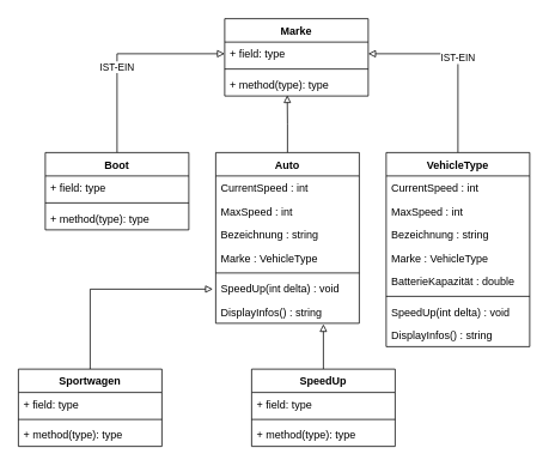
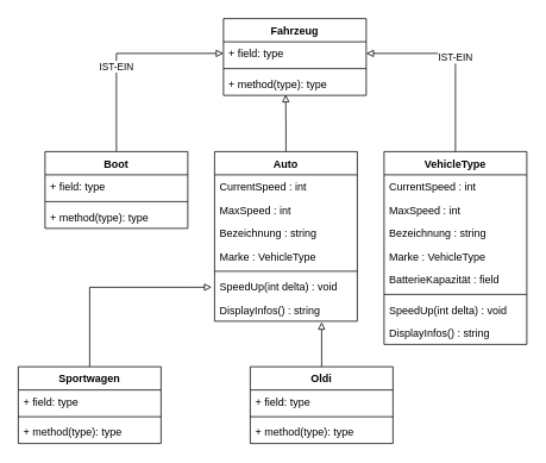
  <mxCell id="0" />
  <mxCell id="1" parent="0" />
  <mxCell id="2" style="edgeStyle=orthogonalEdgeStyle;rounded=0;orthogonalLoop=1;jettySize=auto;html=1;entryX=0.436;entryY=0.971;entryDx=0;entryDy=0;entryPerimeter=0;endArrow=block;endFill=0;" edge="1" parent="1" source="3" target="29"><mxGeometry relative="1" as="geometry" /></mxCell>
  <mxCell id="3" value="Auto" style="swimlane;fontStyle=1;align=center;verticalAlign=top;childLayout=stackLayout;horizontal=1;startSize=26;horizontalStack=0;resizeParent=1;resizeParentMax=0;resizeLast=0;collapsible=1;marginBottom=0;" vertex="1" parent="1"><mxGeometry x="240" y="169" width="160" height="190" as="geometry" /></mxCell>
  <mxCell id="4" value="CurrentSpeed : int" style="text;strokeColor=none;fillColor=none;align=left;verticalAlign=top;spacingLeft=4;spacingRight=4;overflow=hidden;rotatable=0;points=[[0,0.5],[1,0.5]];portConstraint=eastwest;" vertex="1" parent="3"><mxGeometry y="26" width="160" height="26" as="geometry" /></mxCell>
  <mxCell id="5" value="MaxSpeed : int" style="text;strokeColor=none;fillColor=none;align=left;verticalAlign=top;spacingLeft=4;spacingRight=4;overflow=hidden;rotatable=0;points=[[0,0.5],[1,0.5]];portConstraint=eastwest;" vertex="1" parent="3"><mxGeometry y="52" width="160" height="26" as="geometry" /></mxCell>
  <mxCell id="6" value="Bezeichnung : string" style="text;strokeColor=none;fillColor=none;align=left;verticalAlign=top;spacingLeft=4;spacingRight=4;overflow=hidden;rotatable=0;points=[[0,0.5],[1,0.5]];portConstraint=eastwest;" vertex="1" parent="3"><mxGeometry y="78" width="160" height="26" as="geometry" /></mxCell>
  <mxCell id="7" value="Marke : VehicleType " style="text;strokeColor=none;fillColor=none;align=left;verticalAlign=top;spacingLeft=4;spacingRight=4;overflow=hidden;rotatable=0;points=[[0,0.5],[1,0.5]];portConstraint=eastwest;" vertex="1" parent="3"><mxGeometry y="104" width="160" height="26" as="geometry" /></mxCell>
  <mxCell id="8" value="" style="line;strokeWidth=1;fillColor=none;align=left;verticalAlign=middle;spacingTop=-1;spacingLeft=3;spacingRight=3;rotatable=0;labelPosition=right;points=[];portConstraint=eastwest;" vertex="1" parent="3"><mxGeometry y="130" width="160" height="8" as="geometry" /></mxCell>
  <mxCell id="9" value="SpeedUp(int delta) : void" style="text;strokeColor=none;fillColor=none;align=left;verticalAlign=top;spacingLeft=4;spacingRight=4;overflow=hidden;rotatable=0;points=[[0,0.5],[1,0.5]];portConstraint=eastwest;" vertex="1" parent="3"><mxGeometry y="138" width="160" height="26" as="geometry" /></mxCell>
  <mxCell id="10" value="DisplayInfos() : string" style="text;strokeColor=none;fillColor=none;align=left;verticalAlign=top;spacingLeft=4;spacingRight=4;overflow=hidden;rotatable=0;points=[[0,0.5],[1,0.5]];portConstraint=eastwest;" vertex="1" parent="3"><mxGeometry y="164" width="160" height="26" as="geometry" /></mxCell>
  <mxCell id="11" value="IST-EIN" style="edgeStyle=orthogonalEdgeStyle;rounded=0;orthogonalLoop=1;jettySize=auto;html=1;entryX=1;entryY=0.5;entryDx=0;entryDy=0;endArrow=block;endFill=0;" edge="1" parent="1" source="12" target="27"><mxGeometry relative="1" as="geometry" /></mxCell>
  <mxCell id="12" value="VehicleType" style="swimlane;fontStyle=1;align=center;verticalAlign=top;childLayout=stackLayout;horizontal=1;startSize=26;horizontalStack=0;resizeParent=1;resizeParentMax=0;resizeLast=0;collapsible=1;marginBottom=0;" vertex="1" parent="1"><mxGeometry x="430" y="169" width="160" height="216" as="geometry" /></mxCell>
  <mxCell id="13" value="CurrentSpeed : int" style="text;strokeColor=none;fillColor=none;align=left;verticalAlign=top;spacingLeft=4;spacingRight=4;overflow=hidden;rotatable=0;points=[[0,0.5],[1,0.5]];portConstraint=eastwest;" vertex="1" parent="12"><mxGeometry y="26" width="160" height="26" as="geometry" /></mxCell>
  <mxCell id="14" value="MaxSpeed : int" style="text;strokeColor=none;fillColor=none;align=left;verticalAlign=top;spacingLeft=4;spacingRight=4;overflow=hidden;rotatable=0;points=[[0,0.5],[1,0.5]];portConstraint=eastwest;" vertex="1" parent="12"><mxGeometry y="52" width="160" height="26" as="geometry" /></mxCell>
  <mxCell id="15" value="Bezeichnung : string" style="text;strokeColor=none;fillColor=none;align=left;verticalAlign=top;spacingLeft=4;spacingRight=4;overflow=hidden;rotatable=0;points=[[0,0.5],[1,0.5]];portConstraint=eastwest;" vertex="1" parent="12"><mxGeometry y="78" width="160" height="26" as="geometry" /></mxCell>
  <mxCell id="16" value="Marke : VehicleType " style="text;strokeColor=none;fillColor=none;align=left;verticalAlign=top;spacingLeft=4;spacingRight=4;overflow=hidden;rotatable=0;points=[[0,0.5],[1,0.5]];portConstraint=eastwest;" vertex="1" parent="12"><mxGeometry y="104" width="160" height="26" as="geometry" /></mxCell>
- <mxCell id="17" value="BatterieKapazität : double" style="text;strokeColor=none;fillColor=none;align=left;verticalAlign=top;spacingLeft=4;spacingRight=4;overflow=hidden;rotatable=0;points=[[0,0.5],[1,0.5]];portConstraint=eastwest;" vertex="1" parent="12"><mxGeometry y="130" width="160" height="26" as="geometry" /></mxCell>
+ <mxCell id="17" value="BatterieKapazität : field" style="text;strokeColor=none;fillColor=none;align=left;verticalAlign=top;spacingLeft=4;spacingRight=4;overflow=hidden;rotatable=0;points=[[0,0.5],[1,0.5]];portConstraint=eastwest;" vertex="1" parent="12"><mxGeometry y="130" width="160" height="26" as="geometry" /></mxCell>
  <mxCell id="18" value="" style="line;strokeWidth=1;fillColor=none;align=left;verticalAlign=middle;spacingTop=-1;spacingLeft=3;spacingRight=3;rotatable=0;labelPosition=right;points=[];portConstraint=eastwest;" vertex="1" parent="12"><mxGeometry y="156" width="160" height="8" as="geometry" /></mxCell>
  <mxCell id="19" value="SpeedUp(int delta) : void" style="text;strokeColor=none;fillColor=none;align=left;verticalAlign=top;spacingLeft=4;spacingRight=4;overflow=hidden;rotatable=0;points=[[0,0.5],[1,0.5]];portConstraint=eastwest;" vertex="1" parent="12"><mxGeometry y="164" width="160" height="26" as="geometry" /></mxCell>
  <mxCell id="20" value="DisplayInfos() : string" style="text;strokeColor=none;fillColor=none;align=left;verticalAlign=top;spacingLeft=4;spacingRight=4;overflow=hidden;rotatable=0;points=[[0,0.5],[1,0.5]];portConstraint=eastwest;" vertex="1" parent="12"><mxGeometry y="190" width="160" height="26" as="geometry" /></mxCell>
  <mxCell id="21" value="IST-EIN" style="edgeStyle=orthogonalEdgeStyle;rounded=0;orthogonalLoop=1;jettySize=auto;html=1;entryX=0;entryY=0.5;entryDx=0;entryDy=0;endArrow=block;endFill=0;" edge="1" parent="1" source="22" target="27"><mxGeometry x="-0.17" relative="1" as="geometry"><mxPoint as="offset" /></mxGeometry></mxCell>
  <mxCell id="22" value="Boot" style="swimlane;fontStyle=1;align=center;verticalAlign=top;childLayout=stackLayout;horizontal=1;startSize=26;horizontalStack=0;resizeParent=1;resizeParentMax=0;resizeLast=0;collapsible=1;marginBottom=0;" vertex="1" parent="1"><mxGeometry x="50" y="169" width="160" height="86" as="geometry" /></mxCell>
  <mxCell id="23" value="+ field: type" style="text;strokeColor=none;fillColor=none;align=left;verticalAlign=top;spacingLeft=4;spacingRight=4;overflow=hidden;rotatable=0;points=[[0,0.5],[1,0.5]];portConstraint=eastwest;" vertex="1" parent="22"><mxGeometry y="26" width="160" height="26" as="geometry" /></mxCell>
  <mxCell id="24" value="" style="line;strokeWidth=1;fillColor=none;align=left;verticalAlign=middle;spacingTop=-1;spacingLeft=3;spacingRight=3;rotatable=0;labelPosition=right;points=[];portConstraint=eastwest;" vertex="1" parent="22"><mxGeometry y="52" width="160" height="8" as="geometry" /></mxCell>
  <mxCell id="25" value="+ method(type): type" style="text;strokeColor=none;fillColor=none;align=left;verticalAlign=top;spacingLeft=4;spacingRight=4;overflow=hidden;rotatable=0;points=[[0,0.5],[1,0.5]];portConstraint=eastwest;" vertex="1" parent="22"><mxGeometry y="60" width="160" height="26" as="geometry" /></mxCell>
- <mxCell id="26" value="Marke" style="swimlane;fontStyle=1;align=center;verticalAlign=top;childLayout=stackLayout;horizontal=1;startSize=26;horizontalStack=0;resizeParent=1;resizeParentMax=0;resizeLast=0;collapsible=1;marginBottom=0;" vertex="1" parent="1"><mxGeometry x="250" y="20" width="160" height="86" as="geometry" /></mxCell>
+ <mxCell id="26" value="Fahrzeug" style="swimlane;fontStyle=1;align=center;verticalAlign=top;childLayout=stackLayout;horizontal=1;startSize=26;horizontalStack=0;resizeParent=1;resizeParentMax=0;resizeLast=0;collapsible=1;marginBottom=0;" vertex="1" parent="1"><mxGeometry x="250" y="20" width="160" height="86" as="geometry" /></mxCell>
  <mxCell id="27" value="+ field: type" style="text;strokeColor=none;fillColor=none;align=left;verticalAlign=top;spacingLeft=4;spacingRight=4;overflow=hidden;rotatable=0;points=[[0,0.5],[1,0.5]];portConstraint=eastwest;" vertex="1" parent="26"><mxGeometry y="26" width="160" height="26" as="geometry" /></mxCell>
  <mxCell id="28" value="" style="line;strokeWidth=1;fillColor=none;align=left;verticalAlign=middle;spacingTop=-1;spacingLeft=3;spacingRight=3;rotatable=0;labelPosition=right;points=[];portConstraint=eastwest;" vertex="1" parent="26"><mxGeometry y="52" width="160" height="8" as="geometry" /></mxCell>
  <mxCell id="29" value="+ method(type): type" style="text;strokeColor=none;fillColor=none;align=left;verticalAlign=top;spacingLeft=4;spacingRight=4;overflow=hidden;rotatable=0;points=[[0,0.5],[1,0.5]];portConstraint=eastwest;" vertex="1" parent="26"><mxGeometry y="60" width="160" height="26" as="geometry" /></mxCell>
  <mxCell id="30" style="edgeStyle=orthogonalEdgeStyle;rounded=0;orthogonalLoop=1;jettySize=auto;html=1;entryX=-0.02;entryY=0.537;entryDx=0;entryDy=0;entryPerimeter=0;endArrow=block;endFill=0;" edge="1" parent="1" source="31" target="9"><mxGeometry relative="1" as="geometry" /></mxCell>
  <mxCell id="31" value="Sportwagen" style="swimlane;fontStyle=1;align=center;verticalAlign=top;childLayout=stackLayout;horizontal=1;startSize=26;horizontalStack=0;resizeParent=1;resizeParentMax=0;resizeLast=0;collapsible=1;marginBottom=0;" vertex="1" parent="1"><mxGeometry x="20" y="410" width="160" height="86" as="geometry" /></mxCell>
  <mxCell id="32" value="+ field: type" style="text;strokeColor=none;fillColor=none;align=left;verticalAlign=top;spacingLeft=4;spacingRight=4;overflow=hidden;rotatable=0;points=[[0,0.5],[1,0.5]];portConstraint=eastwest;" vertex="1" parent="31"><mxGeometry y="26" width="160" height="26" as="geometry" /></mxCell>
  <mxCell id="33" value="" style="line;strokeWidth=1;fillColor=none;align=left;verticalAlign=middle;spacingTop=-1;spacingLeft=3;spacingRight=3;rotatable=0;labelPosition=right;points=[];portConstraint=eastwest;" vertex="1" parent="31"><mxGeometry y="52" width="160" height="8" as="geometry" /></mxCell>
  <mxCell id="34" value="+ method(type): type" style="text;strokeColor=none;fillColor=none;align=left;verticalAlign=top;spacingLeft=4;spacingRight=4;overflow=hidden;rotatable=0;points=[[0,0.5],[1,0.5]];portConstraint=eastwest;" vertex="1" parent="31"><mxGeometry y="60" width="160" height="26" as="geometry" /></mxCell>
  <mxCell id="35" style="edgeStyle=orthogonalEdgeStyle;rounded=0;orthogonalLoop=1;jettySize=auto;html=1;entryX=0.75;entryY=1.038;entryDx=0;entryDy=0;entryPerimeter=0;endArrow=block;endFill=0;" edge="1" parent="1" source="36" target="10"><mxGeometry relative="1" as="geometry" /></mxCell>
- <mxCell id="36" value="SpeedUp" style="swimlane;fontStyle=1;align=center;verticalAlign=top;childLayout=stackLayout;horizontal=1;startSize=26;horizontalStack=0;resizeParent=1;resizeParentMax=0;resizeLast=0;collapsible=1;marginBottom=0;" vertex="1" parent="1"><mxGeometry x="280" y="410" width="160" height="86" as="geometry" /></mxCell>
+ <mxCell id="36" value="Oldi" style="swimlane;fontStyle=1;align=center;verticalAlign=top;childLayout=stackLayout;horizontal=1;startSize=26;horizontalStack=0;resizeParent=1;resizeParentMax=0;resizeLast=0;collapsible=1;marginBottom=0;" vertex="1" parent="1"><mxGeometry x="280" y="410" width="160" height="86" as="geometry" /></mxCell>
  <mxCell id="37" value="+ field: type" style="text;strokeColor=none;fillColor=none;align=left;verticalAlign=top;spacingLeft=4;spacingRight=4;overflow=hidden;rotatable=0;points=[[0,0.5],[1,0.5]];portConstraint=eastwest;" vertex="1" parent="36"><mxGeometry y="26" width="160" height="26" as="geometry" /></mxCell>
  <mxCell id="38" value="" style="line;strokeWidth=1;fillColor=none;align=left;verticalAlign=middle;spacingTop=-1;spacingLeft=3;spacingRight=3;rotatable=0;labelPosition=right;points=[];portConstraint=eastwest;" vertex="1" parent="36"><mxGeometry y="52" width="160" height="8" as="geometry" /></mxCell>
  <mxCell id="39" value="+ method(type): type" style="text;strokeColor=none;fillColor=none;align=left;verticalAlign=top;spacingLeft=4;spacingRight=4;overflow=hidden;rotatable=0;points=[[0,0.5],[1,0.5]];portConstraint=eastwest;" vertex="1" parent="36"><mxGeometry y="60" width="160" height="26" as="geometry" /></mxCell>
